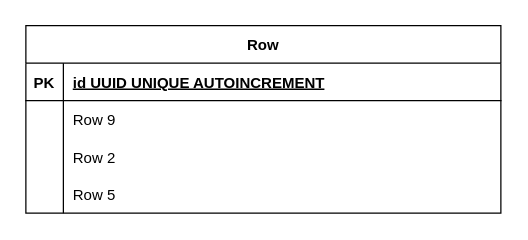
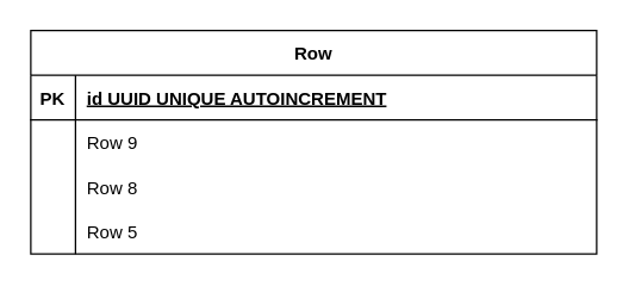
  <mxCell id="0" />
  <mxCell id="1" parent="0" />
  <mxCell id="2" value="Row" style="shape=table;startSize=30;container=1;collapsible=1;childLayout=tableLayout;fixedRows=1;rowLines=0;fontStyle=1;align=center;resizeLast=1;" vertex="1" parent="1"><mxGeometry x="20" y="20" width="380" height="150" as="geometry" /></mxCell>
  <mxCell id="3" value="" style="shape=tableRow;horizontal=0;startSize=0;swimlaneHead=0;swimlaneBody=0;fillColor=none;collapsible=0;dropTarget=0;points=[[0,0.5],[1,0.5]];portConstraint=eastwest;top=0;left=0;right=0;bottom=1;" vertex="1" parent="2"><mxGeometry y="30" width="380" height="30" as="geometry" /></mxCell>
  <mxCell id="4" value="PK" style="shape=partialRectangle;connectable=0;fillColor=none;top=0;left=0;bottom=0;right=0;fontStyle=1;overflow=hidden;" vertex="1" parent="3"><mxGeometry width="30" height="30" as="geometry"><mxRectangle width="30" height="30" as="alternateBounds" /></mxGeometry></mxCell>
  <mxCell id="5" value="id UUID UNIQUE AUTOINCREMENT" style="shape=partialRectangle;connectable=0;fillColor=none;top=0;left=0;bottom=0;right=0;align=left;spacingLeft=6;fontStyle=5;overflow=hidden;" vertex="1" parent="3"><mxGeometry x="30" width="350" height="30" as="geometry"><mxRectangle width="350" height="30" as="alternateBounds" /></mxGeometry></mxCell>
  <mxCell id="6" value="" style="shape=tableRow;horizontal=0;startSize=0;swimlaneHead=0;swimlaneBody=0;fillColor=none;collapsible=0;dropTarget=0;points=[[0,0.5],[1,0.5]];portConstraint=eastwest;top=0;left=0;right=0;bottom=0;" vertex="1" parent="2"><mxGeometry y="60" width="380" height="30" as="geometry" /></mxCell>
  <mxCell id="7" value="" style="shape=partialRectangle;connectable=0;fillColor=none;top=0;left=0;bottom=0;right=0;editable=1;overflow=hidden;" vertex="1" parent="6"><mxGeometry width="30" height="30" as="geometry"><mxRectangle width="30" height="30" as="alternateBounds" /></mxGeometry></mxCell>
  <mxCell id="8" value="Row 9" style="shape=partialRectangle;connectable=0;fillColor=none;top=0;left=0;bottom=0;right=0;align=left;spacingLeft=6;overflow=hidden;" vertex="1" parent="6"><mxGeometry x="30" width="350" height="30" as="geometry"><mxRectangle width="350" height="30" as="alternateBounds" /></mxGeometry></mxCell>
  <mxCell id="9" value="" style="shape=tableRow;horizontal=0;startSize=0;swimlaneHead=0;swimlaneBody=0;fillColor=none;collapsible=0;dropTarget=0;points=[[0,0.5],[1,0.5]];portConstraint=eastwest;top=0;left=0;right=0;bottom=0;" vertex="1" parent="2"><mxGeometry y="90" width="380" height="30" as="geometry" /></mxCell>
  <mxCell id="10" value="" style="shape=partialRectangle;connectable=0;fillColor=none;top=0;left=0;bottom=0;right=0;editable=1;overflow=hidden;" vertex="1" parent="9"><mxGeometry width="30" height="30" as="geometry"><mxRectangle width="30" height="30" as="alternateBounds" /></mxGeometry></mxCell>
- <mxCell id="11" value="Row 2" style="shape=partialRectangle;connectable=0;fillColor=none;top=0;left=0;bottom=0;right=0;align=left;spacingLeft=6;overflow=hidden;" vertex="1" parent="9"><mxGeometry x="30" width="350" height="30" as="geometry"><mxRectangle width="350" height="30" as="alternateBounds" /></mxGeometry></mxCell>
+ <mxCell id="11" value="Row 8" style="shape=partialRectangle;connectable=0;fillColor=none;top=0;left=0;bottom=0;right=0;align=left;spacingLeft=6;overflow=hidden;" vertex="1" parent="9"><mxGeometry x="30" width="350" height="30" as="geometry"><mxRectangle width="350" height="30" as="alternateBounds" /></mxGeometry></mxCell>
  <mxCell id="12" value="" style="shape=tableRow;horizontal=0;startSize=0;swimlaneHead=0;swimlaneBody=0;fillColor=none;collapsible=0;dropTarget=0;points=[[0,0.5],[1,0.5]];portConstraint=eastwest;top=0;left=0;right=0;bottom=0;" vertex="1" parent="2"><mxGeometry y="120" width="380" height="30" as="geometry" /></mxCell>
  <mxCell id="13" value="" style="shape=partialRectangle;connectable=0;fillColor=none;top=0;left=0;bottom=0;right=0;editable=1;overflow=hidden;" vertex="1" parent="12"><mxGeometry width="30" height="30" as="geometry"><mxRectangle width="30" height="30" as="alternateBounds" /></mxGeometry></mxCell>
  <mxCell id="14" value="Row 5" style="shape=partialRectangle;connectable=0;fillColor=none;top=0;left=0;bottom=0;right=0;align=left;spacingLeft=6;overflow=hidden;" vertex="1" parent="12"><mxGeometry x="30" width="350" height="30" as="geometry"><mxRectangle width="350" height="30" as="alternateBounds" /></mxGeometry></mxCell>
